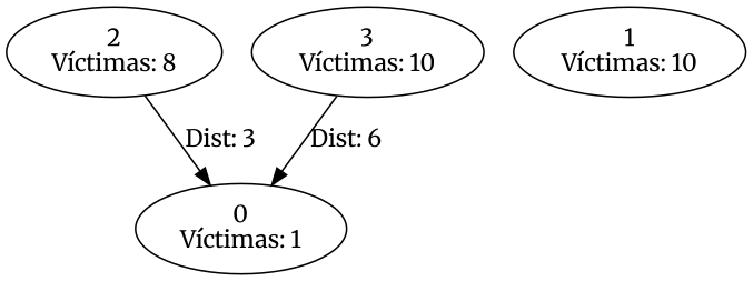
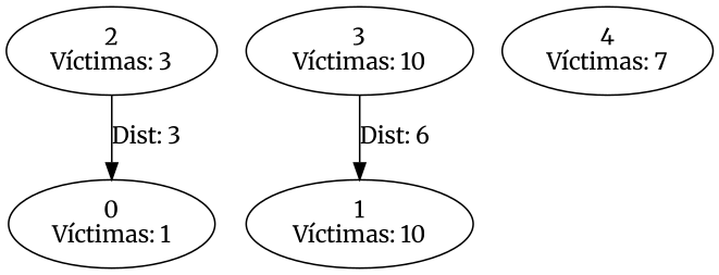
  digraph {
    fontname=Merriweather
    node [fontname=Merriweather]
    edge [fontname=Merriweather]
    n1 [label="0\nVíctimas: 1"]
    n2 [label="1\nVíctimas: 10"]
-   n3 [label="2\nVíctimas: 8"]
+   n3 [label="2\nVíctimas: 3"]
    n4 [label="3\nVíctimas: 10"]
+   n5 [label="4\nVíctimas: 7"]
    n3 -> n1 [label="Dist: 3"]
-   n4 -> n1 [label="Dist: 6"]
+   n4 -> n2 [label="Dist: 6"]
  }
